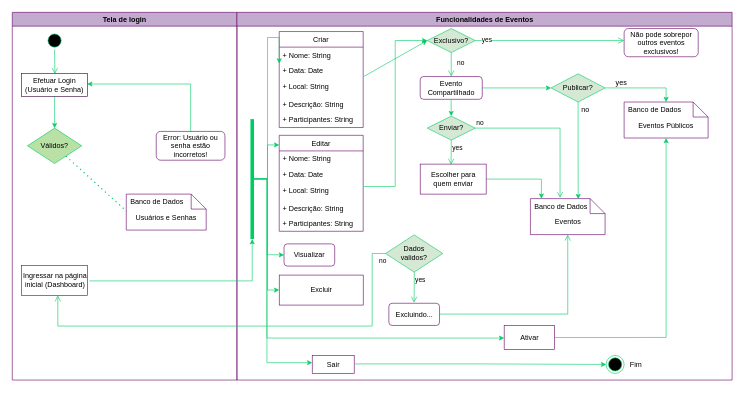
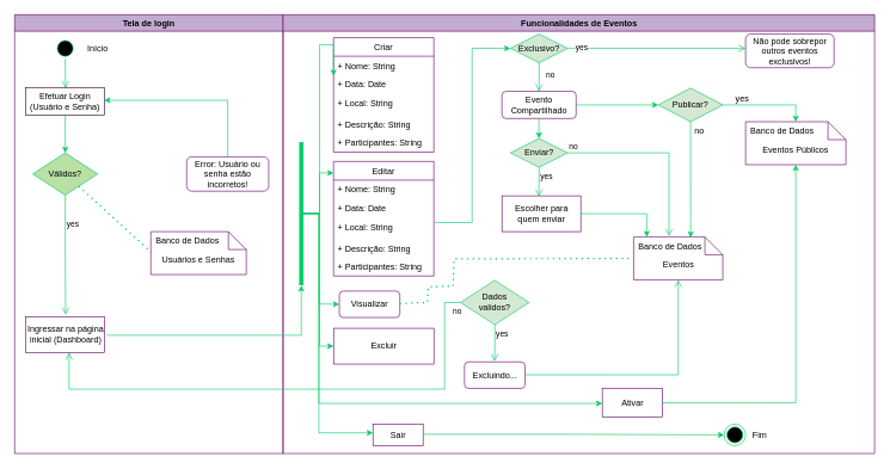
  <mxCell id="0" />
  <mxCell id="1" parent="0" />
  <mxCell id="2" value="Tela de login" style="swimlane;whiteSpace=wrap;fillColor=#C3ABD0;strokeColor=#660066;" parent="1" vertex="1"><mxGeometry x="20" y="20" width="374.5" height="613" as="geometry" /></mxCell>
  <mxCell id="3" value="" style="ellipse;shape=startState;fillColor=#000000;strokeColor=#00CC66;" parent="2" vertex="1"><mxGeometry x="55.5" y="32" width="30" height="30" as="geometry" /></mxCell>
  <mxCell id="4" value="" style="edgeStyle=elbowEdgeStyle;elbow=horizontal;verticalAlign=bottom;endArrow=open;endSize=8;strokeColor=#00CC66;endFill=1;rounded=0;entryX=0.505;entryY=0.02;entryDx=0;entryDy=0;entryPerimeter=0;" parent="2" source="3" target="6" edge="1"><mxGeometry x="55.5" y="32" as="geometry"><mxPoint x="70" y="73" as="targetPoint" /><Array as="points"><mxPoint x="71" y="83" /></Array></mxGeometry></mxCell>
  <mxCell id="5" value="" style="edgeStyle=orthogonalEdgeStyle;rounded=0;orthogonalLoop=1;jettySize=auto;html=1;strokeColor=#00CC66;" parent="2" source="6" target="10" edge="1"><mxGeometry relative="1" as="geometry" /></mxCell>
  <mxCell id="6" value="Efetuar Login&#10;(Usuário e Senha)" style="strokeColor=#330033;" parent="2" vertex="1"><mxGeometry x="15.5" y="102" width="110" height="38" as="geometry" /></mxCell>
  <mxCell id="7" style="edgeStyle=orthogonalEdgeStyle;rounded=0;orthogonalLoop=1;jettySize=auto;html=1;entryX=0.994;entryY=0.46;entryDx=0;entryDy=0;entryPerimeter=0;strokeColor=#00CC66;" parent="2" source="8" target="6" edge="1"><mxGeometry relative="1" as="geometry"><Array as="points"><mxPoint x="297" y="119" /></Array></mxGeometry></mxCell>
  <mxCell id="8" value="Error: Usuário ou senha estão incorretos!" style="rounded=1;whiteSpace=wrap;html=1;strokeColor=#660066;" parent="2" vertex="1"><mxGeometry x="240" y="198.5" width="114.5" height="48" as="geometry" /></mxCell>
  <mxCell id="9" value="&lt;span style=&quot;&quot;&gt;Ingressar na página&lt;br&gt;inicial (Dashboard)&lt;/span&gt;" style="html=1;strokeColor=#660066;" parent="2" vertex="1"><mxGeometry x="15.5" y="422" width="110" height="50" as="geometry" /></mxCell>
  <mxCell id="10" value="Válidos?" style="rhombus;whiteSpace=wrap;html=1;fillColor=#B9E0A5;strokeColor=#00CC66;" parent="2" vertex="1"><mxGeometry x="25.25" y="193" width="90.5" height="59" as="geometry" /></mxCell>
+ <mxCell id="11" value="yes" style="edgeStyle=orthogonalEdgeStyle;html=1;align=left;verticalAlign=top;endArrow=open;endSize=8;strokeColor=#00CC66;rounded=0;entryX=0.505;entryY=-0.06;entryDx=0;entryDy=0;entryPerimeter=0;" parent="2" source="10" target="9" edge="1"><mxGeometry x="-0.662" relative="1" as="geometry"><mxPoint x="148" y="522" as="targetPoint" /><mxPoint as="offset" /></mxGeometry></mxCell>
  <mxCell id="12" value="" style="endArrow=none;dashed=1;html=1;dashPattern=1 3;strokeWidth=2;rounded=0;strokeColor=#00CC66;entryX=0.015;entryY=1.198;entryDx=0;entryDy=0;entryPerimeter=0;" parent="2" source="10" target="15" edge="1"><mxGeometry width="50" height="50" relative="1" as="geometry"><mxPoint x="196" y="372" as="sourcePoint" /><mxPoint x="166" y="282" as="targetPoint" /></mxGeometry></mxCell>
+ <mxCell id="13" value="Início" style="text;html=1;strokeColor=none;fillColor=none;align=center;verticalAlign=middle;whiteSpace=wrap;rounded=0;" parent="2" vertex="1"><mxGeometry x="85.5" y="32" width="60" height="30" as="geometry" /></mxCell>
  <mxCell id="14" value="Usuários e Senhas" style="shape=note2;boundedLbl=1;whiteSpace=wrap;html=1;size=25;verticalAlign=top;align=center;strokeColor=#660066;" parent="2" vertex="1"><mxGeometry x="190" y="303" width="133.25" height="60" as="geometry" /></mxCell>
  <mxCell id="15" value="Banco de Dados" style="resizeWidth=1;part=1;strokeColor=none;fillColor=none;align=left;spacingLeft=5;" parent="14" vertex="1"><mxGeometry width="133.25" height="25" relative="1" as="geometry" /></mxCell>
  <mxCell id="16" value="Funcionalidades de Eventos" style="swimlane;whiteSpace=wrap;strokeColor=#660066;fillColor=#C3ABD0;" parent="1" vertex="1"><mxGeometry x="394.5" y="20" width="825.5" height="613" as="geometry" /></mxCell>
  <mxCell id="17" value="Criar" style="swimlane;fontStyle=0;childLayout=stackLayout;horizontal=1;startSize=26;fillColor=none;horizontalStack=0;resizeParent=1;resizeParentMax=0;resizeLast=0;collapsible=1;marginBottom=0;strokeColor=#660066;" parent="16" vertex="1"><mxGeometry x="70.5" y="32" width="140" height="160" as="geometry"><mxRectangle x="70.5" y="32" width="110" height="30" as="alternateBounds" /></mxGeometry></mxCell>
  <mxCell id="18" value="+ Nome: String" style="text;strokeColor=none;fillColor=none;align=left;verticalAlign=top;spacingLeft=4;spacingRight=4;overflow=hidden;rotatable=0;points=[[0,0.5],[1,0.5]];portConstraint=eastwest;" parent="17" vertex="1"><mxGeometry y="26" width="140" height="26" as="geometry" /></mxCell>
  <mxCell id="19" value="+ Data: Date" style="text;strokeColor=none;fillColor=none;align=left;verticalAlign=top;spacingLeft=4;spacingRight=4;overflow=hidden;rotatable=0;points=[[0,0.5],[1,0.5]];portConstraint=eastwest;" parent="17" vertex="1"><mxGeometry y="52" width="140" height="26" as="geometry" /></mxCell>
  <mxCell id="20" value="+ Local: String" style="text;strokeColor=none;fillColor=none;align=left;verticalAlign=top;spacingLeft=4;spacingRight=4;overflow=hidden;rotatable=0;points=[[0,0.5],[1,0.5]];portConstraint=eastwest;" parent="17" vertex="1"><mxGeometry y="78" width="140" height="30" as="geometry" /></mxCell>
  <mxCell id="21" value="+ Descrição: String" style="text;strokeColor=none;fillColor=none;align=left;verticalAlign=top;spacingLeft=4;spacingRight=4;overflow=hidden;rotatable=0;points=[[0,0.5],[1,0.5]];portConstraint=eastwest;" parent="17" vertex="1"><mxGeometry y="108" width="140" height="26" as="geometry" /></mxCell>
  <mxCell id="22" value="+ Participantes: String" style="text;strokeColor=none;fillColor=none;align=left;verticalAlign=top;spacingLeft=4;spacingRight=4;overflow=hidden;rotatable=0;points=[[0,0.5],[1,0.5]];portConstraint=eastwest;" parent="17" vertex="1"><mxGeometry y="134" width="140" height="26" as="geometry" /></mxCell>
  <mxCell id="23" style="edgeStyle=orthogonalEdgeStyle;rounded=0;orthogonalLoop=1;jettySize=auto;html=1;entryX=0;entryY=0.5;entryDx=0;entryDy=0;strokeColor=#00CC66;exitX=1.009;exitY=0.533;exitDx=0;exitDy=0;exitPerimeter=0;" parent="16" source="24" target="30" edge="1"><mxGeometry relative="1" as="geometry"><mxPoint x="175.5" y="220" as="sourcePoint" /></mxGeometry></mxCell>
  <mxCell id="24" value="Editar" style="swimlane;fontStyle=0;childLayout=stackLayout;horizontal=1;startSize=26;fillColor=none;horizontalStack=0;resizeParent=1;resizeParentMax=0;resizeLast=0;collapsible=1;marginBottom=0;strokeColor=#660066;" parent="16" vertex="1"><mxGeometry x="70.5" y="205" width="140" height="160" as="geometry"><mxRectangle x="70.5" y="205" width="110" height="30" as="alternateBounds" /></mxGeometry></mxCell>
  <mxCell id="25" value="+ Nome: String" style="text;strokeColor=none;fillColor=none;align=left;verticalAlign=top;spacingLeft=4;spacingRight=4;overflow=hidden;rotatable=0;points=[[0,0.5],[1,0.5]];portConstraint=eastwest;" parent="24" vertex="1"><mxGeometry y="26" width="140" height="26" as="geometry" /></mxCell>
  <mxCell id="26" value="+ Data: Date" style="text;strokeColor=none;fillColor=none;align=left;verticalAlign=top;spacingLeft=4;spacingRight=4;overflow=hidden;rotatable=0;points=[[0,0.5],[1,0.5]];portConstraint=eastwest;" parent="24" vertex="1"><mxGeometry y="52" width="140" height="26" as="geometry" /></mxCell>
  <mxCell id="27" value="+ Local: String" style="text;strokeColor=none;fillColor=none;align=left;verticalAlign=top;spacingLeft=4;spacingRight=4;overflow=hidden;rotatable=0;points=[[0,0.5],[1,0.5]];portConstraint=eastwest;" parent="24" vertex="1"><mxGeometry y="78" width="140" height="30" as="geometry" /></mxCell>
  <mxCell id="28" value="+ Descrição: String" style="text;strokeColor=none;fillColor=none;align=left;verticalAlign=top;spacingLeft=4;spacingRight=4;overflow=hidden;rotatable=0;points=[[0,0.5],[1,0.5]];portConstraint=eastwest;" parent="24" vertex="1"><mxGeometry y="108" width="140" height="26" as="geometry" /></mxCell>
  <mxCell id="29" value="+ Participantes: String" style="text;strokeColor=none;fillColor=none;align=left;verticalAlign=top;spacingLeft=4;spacingRight=4;overflow=hidden;rotatable=0;points=[[0,0.5],[1,0.5]];portConstraint=eastwest;" parent="24" vertex="1"><mxGeometry y="134" width="140" height="26" as="geometry" /></mxCell>
  <mxCell id="30" value="Exclusivo?" style="rhombus;whiteSpace=wrap;html=1;fillColor=#D5E8D4;strokeColor=#00CC66;" parent="16" vertex="1"><mxGeometry x="317.25" y="27" width="80" height="40" as="geometry" /></mxCell>
  <mxCell id="31" value="no" style="edgeStyle=orthogonalEdgeStyle;html=1;align=left;verticalAlign=bottom;endArrow=open;endSize=8;strokeColor=#00CC66;rounded=0;entryX=0.5;entryY=0;entryDx=0;entryDy=0;" parent="16" source="30" target="37" edge="1"><mxGeometry x="0.301" y="8" relative="1" as="geometry"><mxPoint x="355.5" y="83" as="targetPoint" /><mxPoint as="offset" /><Array as="points"><mxPoint x="357" y="93" /><mxPoint x="357" y="93" /></Array></mxGeometry></mxCell>
  <mxCell id="32" value="yes" style="edgeStyle=orthogonalEdgeStyle;html=1;align=left;verticalAlign=top;endArrow=open;endSize=8;strokeColor=#00CC66;rounded=0;entryX=0;entryY=0.426;entryDx=0;entryDy=0;entryPerimeter=0;" parent="16" source="30" target="34" edge="1"><mxGeometry x="-0.924" y="14" relative="1" as="geometry"><mxPoint x="265.5" y="163" as="targetPoint" /><Array as="points"><mxPoint x="379" y="47" /></Array><mxPoint as="offset" /></mxGeometry></mxCell>
- <mxCell id="33" value="" style="endArrow=classic;html=1;rounded=0;strokeColor=#00CC66;exitX=1.009;exitY=0.467;exitDx=0;exitDy=0;exitPerimeter=0;entryX=0;entryY=0.5;entryDx=0;entryDy=0;" parent="16" source="17" target="30" edge="1"><mxGeometry width="50" height="50" relative="1" as="geometry"><mxPoint x="355.5" y="273" as="sourcePoint" /><mxPoint x="405.5" y="223" as="targetPoint" /></mxGeometry></mxCell>
  <mxCell id="34" value="Não pode sobrepor outros eventos exclusivos!" style="rounded=1;whiteSpace=wrap;html=1;strokeColor=#660066;" parent="16" vertex="1"><mxGeometry x="645.5" y="27" width="123.5" height="47" as="geometry" /></mxCell>
  <mxCell id="35" style="edgeStyle=orthogonalEdgeStyle;rounded=0;orthogonalLoop=1;jettySize=auto;html=1;entryX=0.5;entryY=0;entryDx=0;entryDy=0;strokeColor=#00CC66;exitX=0.498;exitY=1.026;exitDx=0;exitDy=0;exitPerimeter=0;" parent="16" source="37" target="41" edge="1"><mxGeometry relative="1" as="geometry"><mxPoint x="333.5" y="133" as="sourcePoint" /></mxGeometry></mxCell>
  <mxCell id="36" style="edgeStyle=orthogonalEdgeStyle;rounded=0;orthogonalLoop=1;jettySize=auto;html=1;entryX=0;entryY=0.5;entryDx=0;entryDy=0;strokeColor=#00CC66;" parent="16" source="37" target="40" edge="1"><mxGeometry relative="1" as="geometry" /></mxCell>
  <mxCell id="37" value="Evento Compartilhado" style="rounded=1;whiteSpace=wrap;html=1;strokeColor=#660066;" parent="16" vertex="1"><mxGeometry x="305.5" y="107" width="103.5" height="38" as="geometry" /></mxCell>
  <mxCell id="38" style="edgeStyle=orthogonalEdgeStyle;rounded=0;orthogonalLoop=1;jettySize=auto;html=1;entryX=0.64;entryY=0.034;entryDx=0;entryDy=0;entryPerimeter=0;strokeColor=#00CC66;" parent="16" source="40" target="58" edge="1"><mxGeometry relative="1" as="geometry" /></mxCell>
  <mxCell id="39" style="edgeStyle=orthogonalEdgeStyle;rounded=0;orthogonalLoop=1;jettySize=auto;html=1;exitX=1;exitY=0.5;exitDx=0;exitDy=0;entryX=0.5;entryY=0;entryDx=0;entryDy=0;strokeColor=#00CC66;" parent="16" source="40" target="68" edge="1"><mxGeometry relative="1" as="geometry" /></mxCell>
  <mxCell id="40" value="Publicar?" style="rhombus;whiteSpace=wrap;html=1;fillColor=#D5E8D4;strokeColor=#00CC66;" parent="16" vertex="1"><mxGeometry x="523.75" y="102.5" width="90" height="47" as="geometry" /></mxCell>
  <mxCell id="41" value="Enviar?" style="rhombus;whiteSpace=wrap;html=1;fillColor=#D5E8D4;strokeColor=#00CC66;" parent="16" vertex="1"><mxGeometry x="317.25" y="173" width="80" height="40" as="geometry" /></mxCell>
  <mxCell id="42" value="yes" style="edgeStyle=orthogonalEdgeStyle;html=1;align=left;verticalAlign=top;endArrow=open;endSize=8;strokeColor=#00CC66;rounded=0;entryX=0.468;entryY=0.02;entryDx=0;entryDy=0;entryPerimeter=0;" parent="16" source="41" target="44" edge="1"><mxGeometry x="-1" relative="1" as="geometry"><mxPoint x="335.5" y="293" as="targetPoint" /></mxGeometry></mxCell>
  <mxCell id="43" style="edgeStyle=orthogonalEdgeStyle;rounded=0;orthogonalLoop=1;jettySize=auto;html=1;entryX=0.147;entryY=0.006;entryDx=0;entryDy=0;entryPerimeter=0;strokeColor=#00CC66;" parent="16" source="44" target="58" edge="1"><mxGeometry relative="1" as="geometry" /></mxCell>
  <mxCell id="44" value="Escolher para&lt;br&gt;quem enviar" style="html=1;strokeColor=#660066;" parent="16" vertex="1"><mxGeometry x="305.5" y="253" width="110" height="50" as="geometry" /></mxCell>
  <mxCell id="45" value="Excluir" style="html=1;strokeColor=#660066;" parent="16" vertex="1"><mxGeometry x="70.5" y="438" width="140" height="50" as="geometry" /></mxCell>
  <mxCell id="46" value="Dados &lt;br&gt;validos?" style="rhombus;whiteSpace=wrap;html=1;fillColor=#D5E8D4;strokeColor=#00CC66;" parent="16" vertex="1"><mxGeometry x="247.75" y="371" width="95.5" height="62" as="geometry" /></mxCell>
  <mxCell id="47" value="yes" style="edgeStyle=orthogonalEdgeStyle;html=1;align=left;verticalAlign=top;endArrow=open;endSize=8;strokeColor=#00CC66;rounded=0;entryX=0.497;entryY=-0.027;entryDx=0;entryDy=0;entryPerimeter=0;" parent="16" source="46" target="48" edge="1"><mxGeometry x="-1" relative="1" as="geometry"><mxPoint x="255.5" y="482" as="targetPoint" /></mxGeometry></mxCell>
  <mxCell id="48" value="Excluindo..." style="rounded=1;whiteSpace=wrap;html=1;strokeColor=#660066;" parent="16" vertex="1"><mxGeometry x="253.25" y="485" width="84.5" height="37" as="geometry" /></mxCell>
  <mxCell id="49" style="edgeStyle=orthogonalEdgeStyle;rounded=0;orthogonalLoop=1;jettySize=auto;html=1;entryX=0;entryY=0.333;entryDx=0;entryDy=0;entryPerimeter=0;strokeColor=#00CC66;exitX=0.501;exitY=0.593;exitDx=0;exitDy=0;exitPerimeter=0;" parent="16" source="54" target="17" edge="1"><mxGeometry relative="1" as="geometry"><Array as="points"><mxPoint x="51" y="278" /><mxPoint x="51" y="42" /></Array></mxGeometry></mxCell>
  <mxCell id="50" style="edgeStyle=orthogonalEdgeStyle;rounded=0;orthogonalLoop=1;jettySize=auto;html=1;entryX=0;entryY=0.567;entryDx=0;entryDy=0;entryPerimeter=0;strokeColor=#00CC66;exitX=0.499;exitY=0.579;exitDx=0;exitDy=0;exitPerimeter=0;" parent="16" edge="1"><mxGeometry relative="1" as="geometry"><mxPoint x="26.29" y="277.2" as="sourcePoint" /><mxPoint x="70.5" y="221.01" as="targetPoint" /><Array as="points"><mxPoint x="51" y="277" /><mxPoint x="51" y="221" /></Array></mxGeometry></mxCell>
  <mxCell id="51" style="edgeStyle=orthogonalEdgeStyle;rounded=0;orthogonalLoop=1;jettySize=auto;html=1;entryX=0;entryY=0.5;entryDx=0;entryDy=0;strokeColor=#00CC66;" parent="16" target="56" edge="1"><mxGeometry relative="1" as="geometry"><mxPoint x="50.5" y="278" as="sourcePoint" /><Array as="points"><mxPoint x="56" y="404" /><mxPoint x="71" y="404" /></Array></mxGeometry></mxCell>
  <mxCell id="52" style="edgeStyle=orthogonalEdgeStyle;rounded=0;orthogonalLoop=1;jettySize=auto;html=1;strokeColor=#00CC66;exitX=0.501;exitY=0.579;exitDx=0;exitDy=0;exitPerimeter=0;" parent="16" edge="1" source="54"><mxGeometry relative="1" as="geometry"><mxPoint x="39.5" y="278" as="sourcePoint" /><mxPoint x="445.5" y="543" as="targetPoint" /><Array as="points"><mxPoint x="50" y="278" /><mxPoint x="50" y="543" /></Array></mxGeometry></mxCell>
  <mxCell id="53" style="edgeStyle=orthogonalEdgeStyle;rounded=0;orthogonalLoop=1;jettySize=auto;html=1;entryX=0;entryY=0.5;entryDx=0;entryDy=0;strokeColor=#00CC66;exitX=0.501;exitY=0.579;exitDx=0;exitDy=0;exitPerimeter=0;" edge="1" parent="16" source="54" target="45"><mxGeometry relative="1" as="geometry"><Array as="points"><mxPoint x="51" y="278" /><mxPoint x="51" y="463" /></Array></mxGeometry></mxCell>
  <mxCell id="54" value="" style="shape=line;html=1;strokeWidth=6;strokeColor=#00CC66;rotation=-90;" parent="16" vertex="1"><mxGeometry x="-74.5" y="273" width="200" height="10" as="geometry" /></mxCell>
  <mxCell id="55" value="no" style="edgeStyle=orthogonalEdgeStyle;html=1;align=left;verticalAlign=bottom;endArrow=open;endSize=8;strokeColor=#00CC66;rounded=0;entryX=0.397;entryY=-0.046;entryDx=0;entryDy=0;entryPerimeter=0;" parent="16" source="41" target="58" edge="1"><mxGeometry x="-1" relative="1" as="geometry"><mxPoint x="465.5" y="230" as="targetPoint" /><Array as="points"><mxPoint x="539" y="193" /></Array></mxGeometry></mxCell>
  <mxCell id="56" value="Visualizar" style="html=1;strokeColor=#660066;rounded=1;" parent="16" vertex="1"><mxGeometry x="78.5" y="386" width="84.5" height="37" as="geometry" /></mxCell>
  <mxCell id="57" value="Eventos" style="shape=note2;boundedLbl=1;whiteSpace=wrap;html=1;size=25;verticalAlign=top;align=center;strokeColor=#660066;" parent="16" vertex="1"><mxGeometry x="489.25" y="310.5" width="124.5" height="60" as="geometry" /></mxCell>
  <mxCell id="58" value="Banco de Dados" style="resizeWidth=1;part=1;strokeColor=none;fillColor=none;align=left;spacingLeft=5;" parent="57" vertex="1"><mxGeometry width="124.5" height="25" relative="1" as="geometry" /></mxCell>
+ <mxCell id="59" value="" style="endArrow=none;dashed=1;html=1;dashPattern=1 3;strokeWidth=2;rounded=0;exitX=0.997;exitY=0.468;exitDx=0;exitDy=0;exitPerimeter=0;entryX=0;entryY=0.5;entryDx=0;entryDy=0;entryPerimeter=0;strokeColor=#00CC66;" parent="16" source="56" target="57" edge="1"><mxGeometry width="50" height="50" relative="1" as="geometry"><mxPoint x="325.5" y="303" as="sourcePoint" /><mxPoint x="375.5" y="253" as="targetPoint" /><Array as="points"><mxPoint x="201.5" y="402" /><mxPoint x="202.5" y="380" /><mxPoint x="237.5" y="379" /><mxPoint x="238.5" y="341" /></Array></mxGeometry></mxCell>
  <mxCell id="60" value="" style="edgeStyle=orthogonalEdgeStyle;html=1;align=left;verticalAlign=top;endArrow=open;endSize=8;strokeColor=#00CC66;rounded=0;exitX=1.006;exitY=0.486;exitDx=0;exitDy=0;exitPerimeter=0;entryX=0.5;entryY=1;entryDx=0;entryDy=0;entryPerimeter=0;" parent="16" source="48" target="57" edge="1"><mxGeometry x="-1" relative="1" as="geometry"><mxPoint x="455.5" y="383" as="targetPoint" /><mxPoint x="265.496" y="431.998" as="sourcePoint" /></mxGeometry></mxCell>
  <mxCell id="61" value="Ativar" style="html=1;strokeColor=#660066;" parent="16" vertex="1"><mxGeometry x="445.5" y="522" width="83.75" height="40" as="geometry" /></mxCell>
  <mxCell id="62" style="edgeStyle=orthogonalEdgeStyle;rounded=0;orthogonalLoop=1;jettySize=auto;html=1;entryX=0;entryY=0.5;entryDx=0;entryDy=0;strokeColor=#00CC66;exitX=1.021;exitY=0.47;exitDx=0;exitDy=0;exitPerimeter=0;" parent="16" source="63" target="65" edge="1"><mxGeometry relative="1" as="geometry" /></mxCell>
  <mxCell id="63" value="Sair" style="html=1;strokeColor=#660066;" parent="16" vertex="1"><mxGeometry x="125.5" y="572" width="70" height="30" as="geometry" /></mxCell>
  <mxCell id="64" style="edgeStyle=orthogonalEdgeStyle;rounded=0;orthogonalLoop=1;jettySize=auto;html=1;strokeColor=#00CC66;entryX=0;entryY=0.402;entryDx=0;entryDy=0;entryPerimeter=0;exitX=0.501;exitY=0.626;exitDx=0;exitDy=0;exitPerimeter=0;" parent="16" target="63" edge="1" source="54"><mxGeometry relative="1" as="geometry"><mxPoint x="75.5" y="593" as="targetPoint" /><mxPoint x="49.5" y="276" as="sourcePoint" /><Array as="points"><mxPoint x="50" y="278" /><mxPoint x="50" y="584" /></Array></mxGeometry></mxCell>
  <mxCell id="65" value="" style="ellipse;shape=endState;fillColor=#000000;strokeColor=#00CC66;" parent="16" vertex="1"><mxGeometry x="615.5" y="572" width="30" height="30" as="geometry" /></mxCell>
  <mxCell id="66" value="Fim" style="text;html=1;strokeColor=none;fillColor=none;align=center;verticalAlign=middle;whiteSpace=wrap;rounded=0;" parent="16" vertex="1"><mxGeometry x="635.5" y="572" width="60" height="30" as="geometry" /></mxCell>
  <mxCell id="67" value="Eventos Públicos" style="shape=note2;boundedLbl=1;whiteSpace=wrap;html=1;size=25;verticalAlign=top;align=center;strokeColor=#660066;" parent="16" vertex="1"><mxGeometry x="645.5" y="149.5" width="140" height="60" as="geometry" /></mxCell>
  <mxCell id="68" value="Banco de Dados" style="resizeWidth=1;part=1;strokeColor=none;fillColor=none;align=left;spacingLeft=5;" parent="67" vertex="1"><mxGeometry width="140" height="25" relative="1" as="geometry" /></mxCell>
  <mxCell id="69" value="no" style="text;html=1;resizable=0;autosize=1;align=center;verticalAlign=middle;points=[];fillColor=none;strokeColor=none;rounded=0;" parent="16" vertex="1"><mxGeometry x="565.5" y="153" width="30" height="20" as="geometry" /></mxCell>
  <mxCell id="70" value="yes" style="text;html=1;resizable=0;autosize=1;align=center;verticalAlign=middle;points=[];fillColor=none;strokeColor=none;rounded=0;" parent="16" vertex="1"><mxGeometry x="625.5" y="107" width="30" height="20" as="geometry" /></mxCell>
  <mxCell id="71" style="edgeStyle=orthogonalEdgeStyle;rounded=0;orthogonalLoop=1;jettySize=auto;html=1;entryX=0.5;entryY=1;entryDx=0;entryDy=0;entryPerimeter=0;strokeColor=#00CC66;exitX=0.994;exitY=0.501;exitDx=0;exitDy=0;exitPerimeter=0;" parent="16" source="61" target="67" edge="1"><mxGeometry relative="1" as="geometry"><mxPoint x="535.5" y="543" as="sourcePoint" /></mxGeometry></mxCell>
  <mxCell id="72" value="no" style="edgeStyle=orthogonalEdgeStyle;html=1;align=left;verticalAlign=bottom;endArrow=open;endSize=8;strokeColor=#00CC66;rounded=0;entryX=0.549;entryY=0.998;entryDx=0;entryDy=0;entryPerimeter=0;" parent="1" source="46" target="9" edge="1"><mxGeometry x="-0.879" y="10" relative="1" as="geometry"><mxPoint x="320" y="533" as="targetPoint" /><Array as="points"><mxPoint x="620" y="422" /><mxPoint x="620" y="543" /><mxPoint x="96" y="543" /></Array><mxPoint as="offset" /></mxGeometry></mxCell>
  <mxCell id="73" style="edgeStyle=orthogonalEdgeStyle;rounded=0;orthogonalLoop=1;jettySize=auto;html=1;entryX=0;entryY=0.5;entryDx=0;entryDy=0;entryPerimeter=0;strokeColor=#00CC66;exitX=1.028;exitY=0.514;exitDx=0;exitDy=0;exitPerimeter=0;" parent="1" source="9" target="54" edge="1"><mxGeometry relative="1" as="geometry" /></mxCell>
